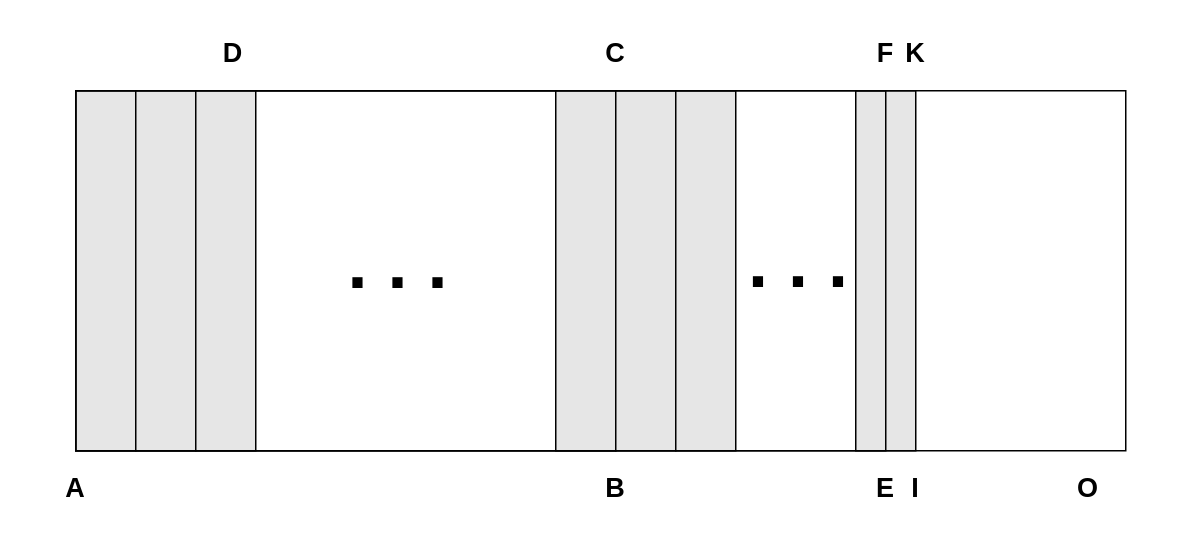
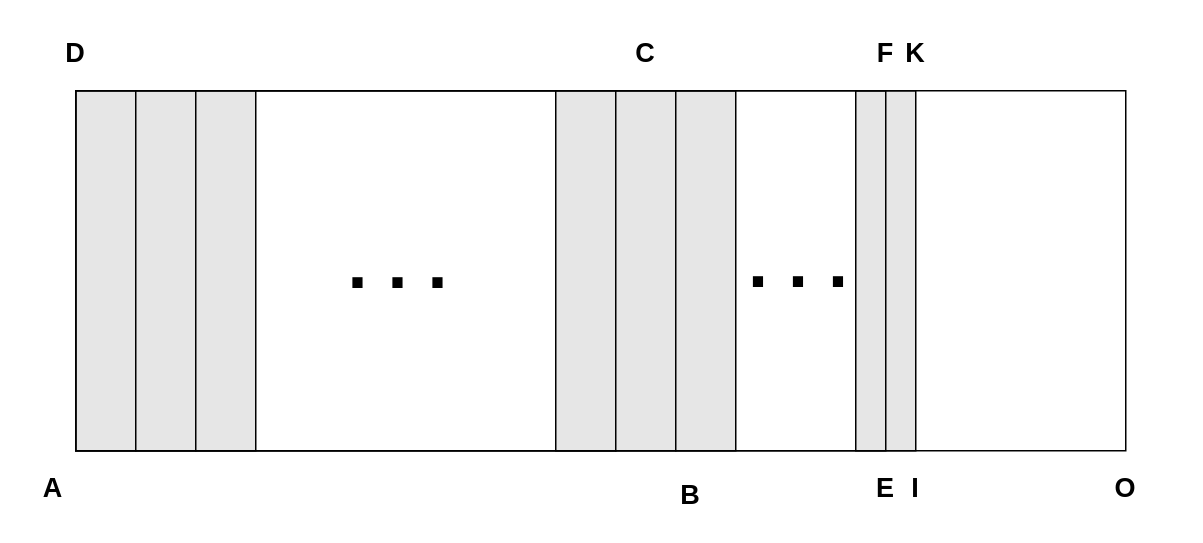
  <mxCell id="0" />
  <mxCell id="1" parent="0" />
  <mxCell id="2" value="&lt;span style=&quot;font-size: 18px;&quot;&gt;&lt;b&gt;E&lt;/b&gt;&lt;/span&gt;" style="text;html=1;align=center;verticalAlign=middle;whiteSpace=wrap;rounded=0;" vertex="1" parent="1"><mxGeometry x="560" y="310" width="60" height="30" as="geometry" /></mxCell>
  <mxCell id="3" value="&lt;span style=&quot;font-size: 18px;&quot;&gt;&lt;b&gt;F&lt;/b&gt;&lt;/span&gt;" style="text;html=1;align=center;verticalAlign=middle;whiteSpace=wrap;rounded=0;" vertex="1" parent="1"><mxGeometry x="560" y="20" width="60" height="30" as="geometry" /></mxCell>
- <mxCell id="4" value="&lt;span style=&quot;font-size: 18px;&quot;&gt;&lt;b&gt;A&lt;/b&gt;&lt;/span&gt;" style="text;html=1;align=center;verticalAlign=middle;whiteSpace=wrap;rounded=0;" vertex="1" parent="1"><mxGeometry x="20" y="310" width="60" height="30" as="geometry" /></mxCell>
+ <mxCell id="4" value="&lt;span style=&quot;font-size: 18px;&quot;&gt;&lt;b&gt;A&lt;/b&gt;&lt;/span&gt;" style="text;html=1;align=center;verticalAlign=middle;whiteSpace=wrap;rounded=0;" vertex="1" parent="1"><mxGeometry x="5" y="310" width="60" height="30" as="geometry" /></mxCell>
  <mxCell id="5" value="" style="rounded=0;whiteSpace=wrap;html=1;" vertex="1" parent="1"><mxGeometry x="50" y="60" width="360" height="240" as="geometry" /></mxCell>
- <mxCell id="6" value="&lt;span style=&quot;font-size: 18px;&quot;&gt;&lt;b&gt;B&lt;/b&gt;&lt;/span&gt;" style="text;html=1;align=center;verticalAlign=middle;whiteSpace=wrap;rounded=0;" vertex="1" parent="1"><mxGeometry x="380" y="310" width="60" height="30" as="geometry" /></mxCell>
- <mxCell id="7" value="&lt;span style=&quot;font-size: 18px;&quot;&gt;&lt;b&gt;C&lt;/b&gt;&lt;/span&gt;" style="text;html=1;align=center;verticalAlign=middle;whiteSpace=wrap;rounded=0;" vertex="1" parent="1"><mxGeometry x="380" y="20" width="60" height="30" as="geometry" /></mxCell>
- <mxCell id="8" value="&lt;span style=&quot;font-size: 18px;&quot;&gt;&lt;b&gt;D&lt;/b&gt;&lt;/span&gt;" style="text;html=1;align=center;verticalAlign=middle;whiteSpace=wrap;rounded=0;" vertex="1" parent="1"><mxGeometry x="125" y="20" width="60" height="30" as="geometry" /></mxCell>
- <mxCell id="9" value="&lt;span style=&quot;font-size: 18px;&quot;&gt;&lt;b&gt;O&lt;/b&gt;&lt;/span&gt;" style="text;html=1;align=center;verticalAlign=middle;whiteSpace=wrap;rounded=0;" vertex="1" parent="1"><mxGeometry x="695" y="310" width="60" height="30" as="geometry" /></mxCell>
+ <mxCell id="6" value="&lt;span style=&quot;font-size: 18px;&quot;&gt;&lt;b&gt;B&lt;/b&gt;&lt;/span&gt;" style="text;html=1;align=center;verticalAlign=middle;whiteSpace=wrap;rounded=0;" vertex="1" parent="1"><mxGeometry x="430" y="315" width="60" height="30" as="geometry" /></mxCell>
+ <mxCell id="7" value="&lt;span style=&quot;font-size: 18px;&quot;&gt;&lt;b&gt;C&lt;/b&gt;&lt;/span&gt;" style="text;html=1;align=center;verticalAlign=middle;whiteSpace=wrap;rounded=0;" vertex="1" parent="1"><mxGeometry x="400" y="20" width="60" height="30" as="geometry" /></mxCell>
+ <mxCell id="8" value="&lt;span style=&quot;font-size: 18px;&quot;&gt;&lt;b&gt;D&lt;/b&gt;&lt;/span&gt;" style="text;html=1;align=center;verticalAlign=middle;whiteSpace=wrap;rounded=0;" vertex="1" parent="1"><mxGeometry x="20" y="20" width="60" height="30" as="geometry" /></mxCell>
+ <mxCell id="9" value="&lt;span style=&quot;font-size: 18px;&quot;&gt;&lt;b&gt;O&lt;/b&gt;&lt;/span&gt;" style="text;html=1;align=center;verticalAlign=middle;whiteSpace=wrap;rounded=0;" vertex="1" parent="1"><mxGeometry x="720" y="310" width="60" height="30" as="geometry" /></mxCell>
  <mxCell id="10" value="" style="rounded=0;whiteSpace=wrap;html=1;fillColor=#E6E6E6;" vertex="1" parent="1"><mxGeometry x="50" y="60" width="40" height="240" as="geometry" /></mxCell>
  <mxCell id="11" value="" style="rounded=0;whiteSpace=wrap;html=1;fillColor=#E6E6E6;" vertex="1" parent="1"><mxGeometry x="90" y="60" width="40" height="240" as="geometry" /></mxCell>
  <mxCell id="12" value="" style="rounded=0;whiteSpace=wrap;html=1;fillColor=#E6E6E6;" vertex="1" parent="1"><mxGeometry x="130" y="60" width="40" height="240" as="geometry" /></mxCell>
  <mxCell id="13" value="" style="rounded=0;whiteSpace=wrap;html=1;fillColor=#E6E6E6;" vertex="1" parent="1"><mxGeometry x="370" y="60" width="40" height="240" as="geometry" /></mxCell>
  <mxCell id="14" value="&lt;b&gt;&lt;font style=&quot;font-size: 48px;&quot;&gt;. . .&lt;/font&gt;&lt;/b&gt;" style="text;html=1;align=center;verticalAlign=middle;whiteSpace=wrap;rounded=0;" vertex="1" parent="1"><mxGeometry x="220" y="160" width="90" height="30" as="geometry" /></mxCell>
  <mxCell id="15" value="" style="rounded=0;whiteSpace=wrap;html=1;fillColor=#E6E6E6;" vertex="1" parent="1"><mxGeometry x="410" y="60" width="40" height="240" as="geometry" /></mxCell>
  <mxCell id="16" value="" style="rounded=0;whiteSpace=wrap;html=1;fillColor=#E6E6E6;" vertex="1" parent="1"><mxGeometry x="450" y="60" width="40" height="240" as="geometry" /></mxCell>
  <mxCell id="17" value="" style="rounded=0;whiteSpace=wrap;html=1;fillColor=#E6E6E6;" vertex="1" parent="1"><mxGeometry x="570" y="60" width="40" height="240" as="geometry" /></mxCell>
  <mxCell id="18" value="" style="rounded=0;whiteSpace=wrap;html=1;fillColor=none;" vertex="1" parent="1"><mxGeometry x="50" y="60" width="700" height="240" as="geometry" /></mxCell>
  <mxCell id="19" value="" style="rounded=0;whiteSpace=wrap;html=1;fillColor=none;" vertex="1" parent="1"><mxGeometry x="50" y="60" width="540" height="240" as="geometry" /></mxCell>
  <mxCell id="20" value="&lt;b&gt;&lt;font style=&quot;font-size: 48px;&quot;&gt;. . .&lt;/font&gt;&lt;/b&gt;" style="text;html=1;align=center;verticalAlign=middle;whiteSpace=wrap;rounded=0;" vertex="1" parent="1"><mxGeometry x="497" y="159" width="70" height="30" as="geometry" /></mxCell>
  <mxCell id="21" value="&lt;span style=&quot;font-size: 18px;&quot;&gt;&lt;b&gt;I&lt;/b&gt;&lt;/span&gt;" style="text;html=1;align=center;verticalAlign=middle;whiteSpace=wrap;rounded=0;" vertex="1" parent="1"><mxGeometry x="580" y="310" width="60" height="30" as="geometry" /></mxCell>
  <mxCell id="22" value="&lt;span style=&quot;font-size: 18px;&quot;&gt;&lt;b&gt;K&lt;/b&gt;&lt;/span&gt;" style="text;html=1;align=center;verticalAlign=middle;whiteSpace=wrap;rounded=0;" vertex="1" parent="1"><mxGeometry x="580" y="20" width="60" height="30" as="geometry" /></mxCell>
